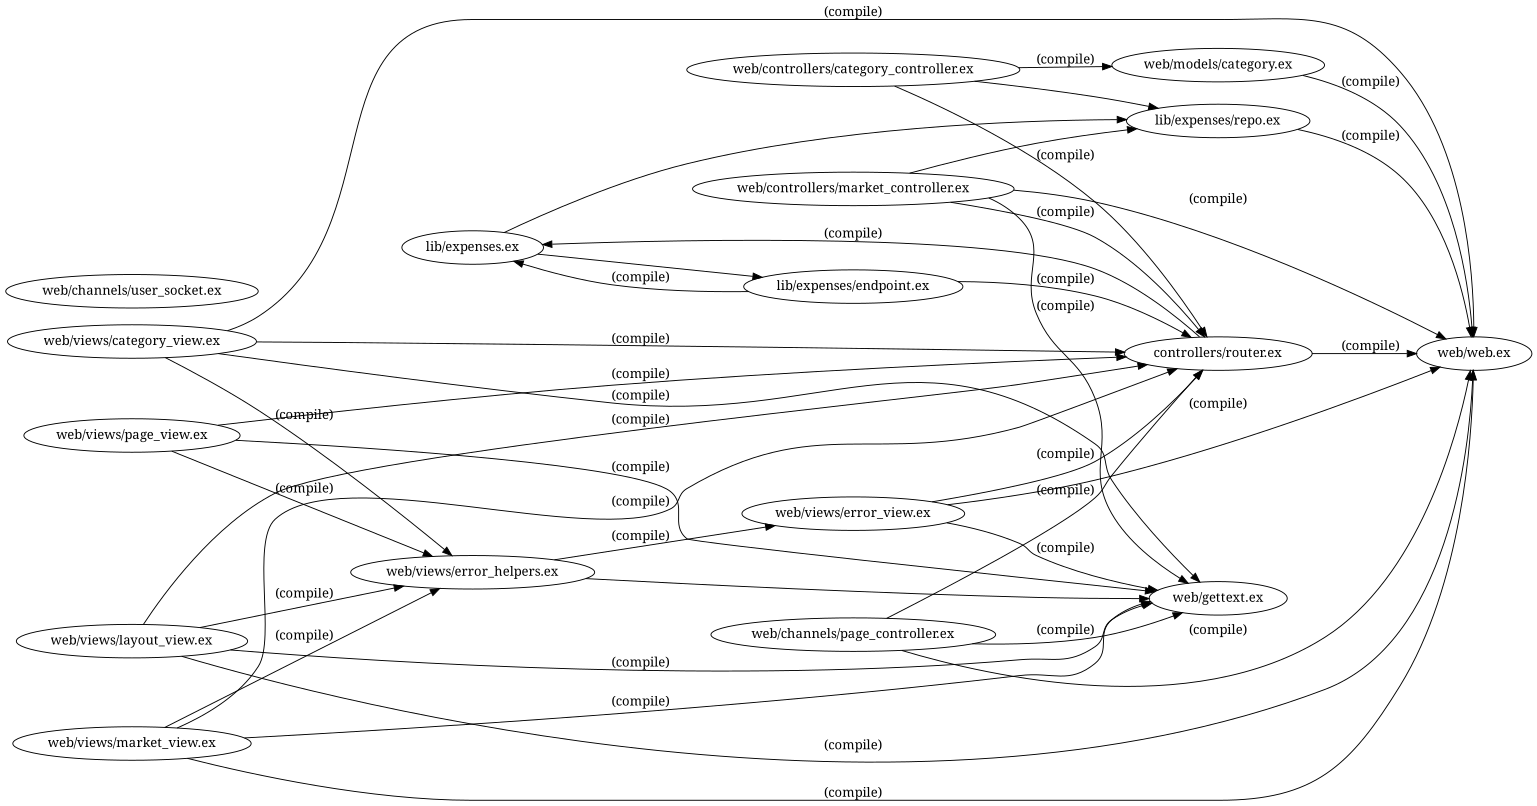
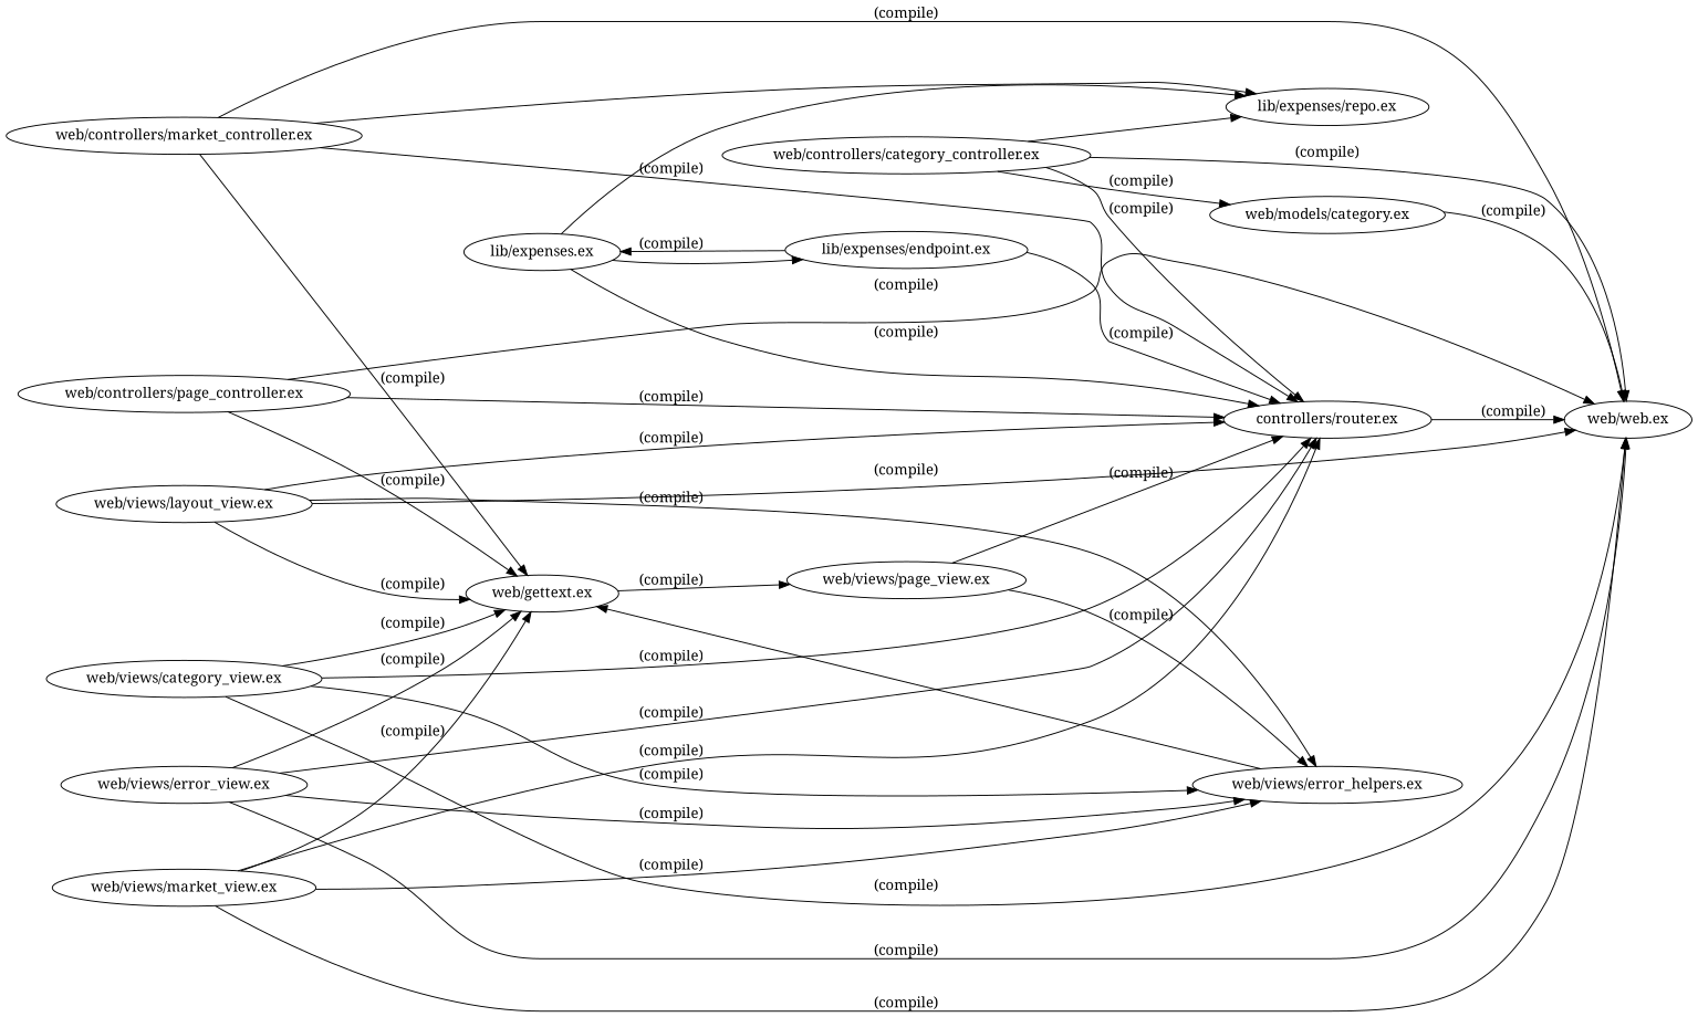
  digraph {
    fontname="Noto Serif"
    rankdir=LR
    node [fontname="Noto Serif"]
    edge [fontname="Noto Serif"]
    "lib/expenses.ex"
    "lib/expenses/endpoint.ex"
    "lib/expenses/repo.ex"
    n4 [label="controllers/router.ex"]
    "web/web.ex"
-   "web/channels/user_socket.ex"
    "web/controllers/category_controller.ex"
    "web/models/category.ex"
    "web/controllers/market_controller.ex"
    "web/gettext.ex"
-   "web/controllers/page_controller.ex" [label="web/channels/page_controller.ex"]
+   "web/controllers/page_controller.ex"
    "web/views/category_view.ex"
    "web/views/error_helpers.ex"
    "web/views/error_view.ex"
    "web/views/layout_view.ex"
    "web/views/market_view.ex"
    "web/views/page_view.ex"
    "lib/expenses.ex" -> "lib/expenses/endpoint.ex"
    "lib/expenses.ex" -> "lib/expenses/repo.ex"
    "lib/expenses/endpoint.ex" -> "lib/expenses.ex" [label="(compile)"]
    "lib/expenses/endpoint.ex" -> n4 [label="(compile)"]
-   n4 -> "lib/expenses.ex" [label="(compile)"]
+   "lib/expenses.ex" -> n4 [label="(compile)"]
    n4 -> "web/web.ex" [label="(compile)"]
    "web/controllers/category_controller.ex" -> "lib/expenses/repo.ex"
    "web/controllers/category_controller.ex" -> n4 [label="(compile)"]
-   "lib/expenses/repo.ex" -> "web/web.ex" [label="(compile)"]
+   "web/controllers/category_controller.ex" -> "web/web.ex" [label="(compile)"]
    "web/controllers/category_controller.ex" -> "web/models/category.ex" [label="(compile)"]
    "web/models/category.ex" -> "web/web.ex" [label="(compile)"]
    "web/controllers/market_controller.ex" -> "lib/expenses/repo.ex"
    "web/controllers/market_controller.ex" -> n4 [label="(compile)"]
    "web/controllers/market_controller.ex" -> "web/web.ex" [label="(compile)"]
    "web/controllers/market_controller.ex" -> "web/gettext.ex" [label="(compile)"]
    "web/controllers/page_controller.ex" -> n4 [label="(compile)"]
    "web/controllers/page_controller.ex" -> "web/web.ex" [label="(compile)"]
    "web/controllers/page_controller.ex" -> "web/gettext.ex" [label="(compile)"]
    "web/views/category_view.ex" -> n4 [label="(compile)"]
    "web/views/category_view.ex" -> "web/web.ex" [label="(compile)"]
    "web/views/category_view.ex" -> "web/gettext.ex" [label="(compile)"]
    "web/views/category_view.ex" -> "web/views/error_helpers.ex" [label="(compile)"]
    "web/views/error_helpers.ex" -> "web/gettext.ex"
    "web/views/error_view.ex" -> n4 [label="(compile)"]
    "web/views/error_view.ex" -> "web/web.ex" [label="(compile)"]
    "web/views/error_view.ex" -> "web/gettext.ex" [label="(compile)"]
-   "web/views/error_helpers.ex" -> "web/views/error_view.ex" [label="(compile)"]
+   "web/views/error_view.ex" -> "web/views/error_helpers.ex" [label="(compile)"]
    "web/views/layout_view.ex" -> n4 [label="(compile)"]
    "web/views/layout_view.ex" -> "web/web.ex" [label="(compile)"]
    "web/views/layout_view.ex" -> "web/gettext.ex" [label="(compile)"]
    "web/views/layout_view.ex" -> "web/views/error_helpers.ex" [label="(compile)"]
    "web/views/market_view.ex" -> n4 [label="(compile)"]
    "web/views/market_view.ex" -> "web/web.ex" [label="(compile)"]
    "web/views/market_view.ex" -> "web/gettext.ex" [label="(compile)"]
    "web/views/market_view.ex" -> "web/views/error_helpers.ex" [label="(compile)"]
    "web/views/page_view.ex" -> n4 [label="(compile)"]
-   "web/views/page_view.ex" -> "web/gettext.ex" [label="(compile)"]
+   "web/gettext.ex" -> "web/views/page_view.ex" [label="(compile)"]
    "web/views/page_view.ex" -> "web/views/error_helpers.ex" [label="(compile)"]
  }
